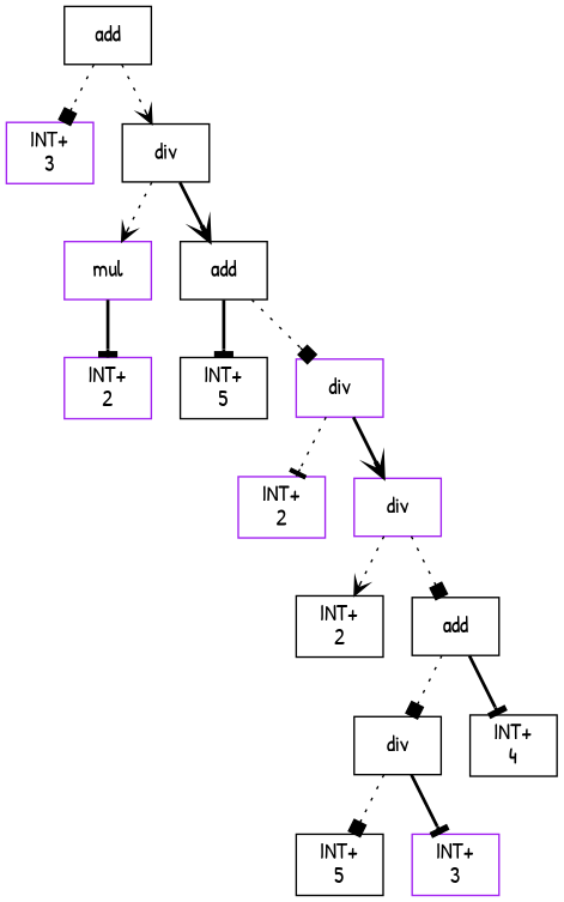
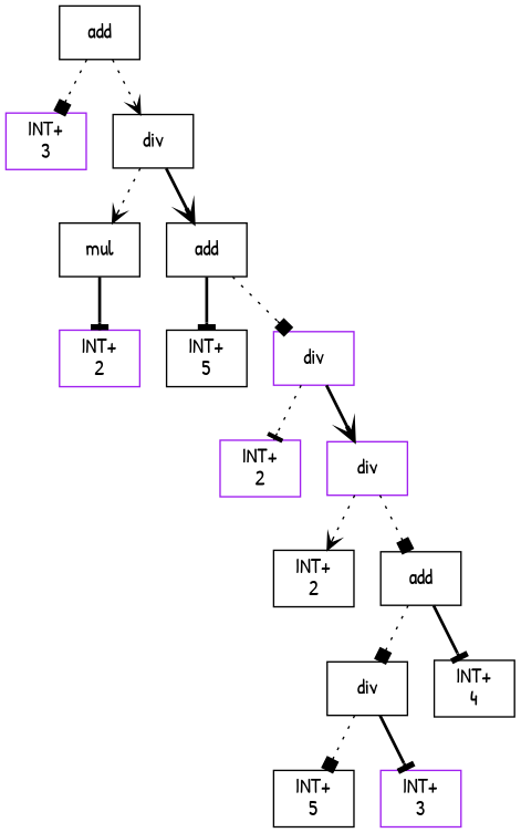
  digraph {
    fontname="Patrick Hand"
    node [color=black fontname="Patrick Hand" shape=box]
    edge [arrowhead=box fontname="Patrick Hand" style=dotted]
    n1 [label=add]
    n2 [color=purple label="INT+\n3"]
    n3 [label=div]
-   n4 [color=purple label=mul]
+   n4 [label=mul]
    n5 [label=add]
    n6 [color=purple label="INT+\n2"]
    n7 [label="INT+\n5"]
    n8 [color=purple label=div]
    n9 [color=purple label="INT+\n2"]
    n10 [color=purple label=div]
    n11 [label="INT+\n2"]
    n12 [label=add]
    n13 [label=div]
    n14 [label="INT+\n4"]
    n15 [label="INT+\n5"]
    n16 [color=purple label="INT+\n3"]
    n1 -> n2
    n1 -> n3 [arrowhead=vee]
    n3 -> n4 [arrowhead=vee]
    n3 -> n5 [arrowhead=vee style=bold]
    n4 -> n6 [arrowhead=tee style=bold]
    n5 -> n7 [arrowhead=tee style=bold]
    n5 -> n8
    n8 -> n9 [arrowhead=tee]
    n8 -> n10 [arrowhead=vee style=bold]
    n10 -> n11 [arrowhead=vee]
    n10 -> n12
    n12 -> n13
    n12 -> n14 [arrowhead=tee style=bold]
    n13 -> n15
    n13 -> n16 [arrowhead=tee style=bold]
  }
